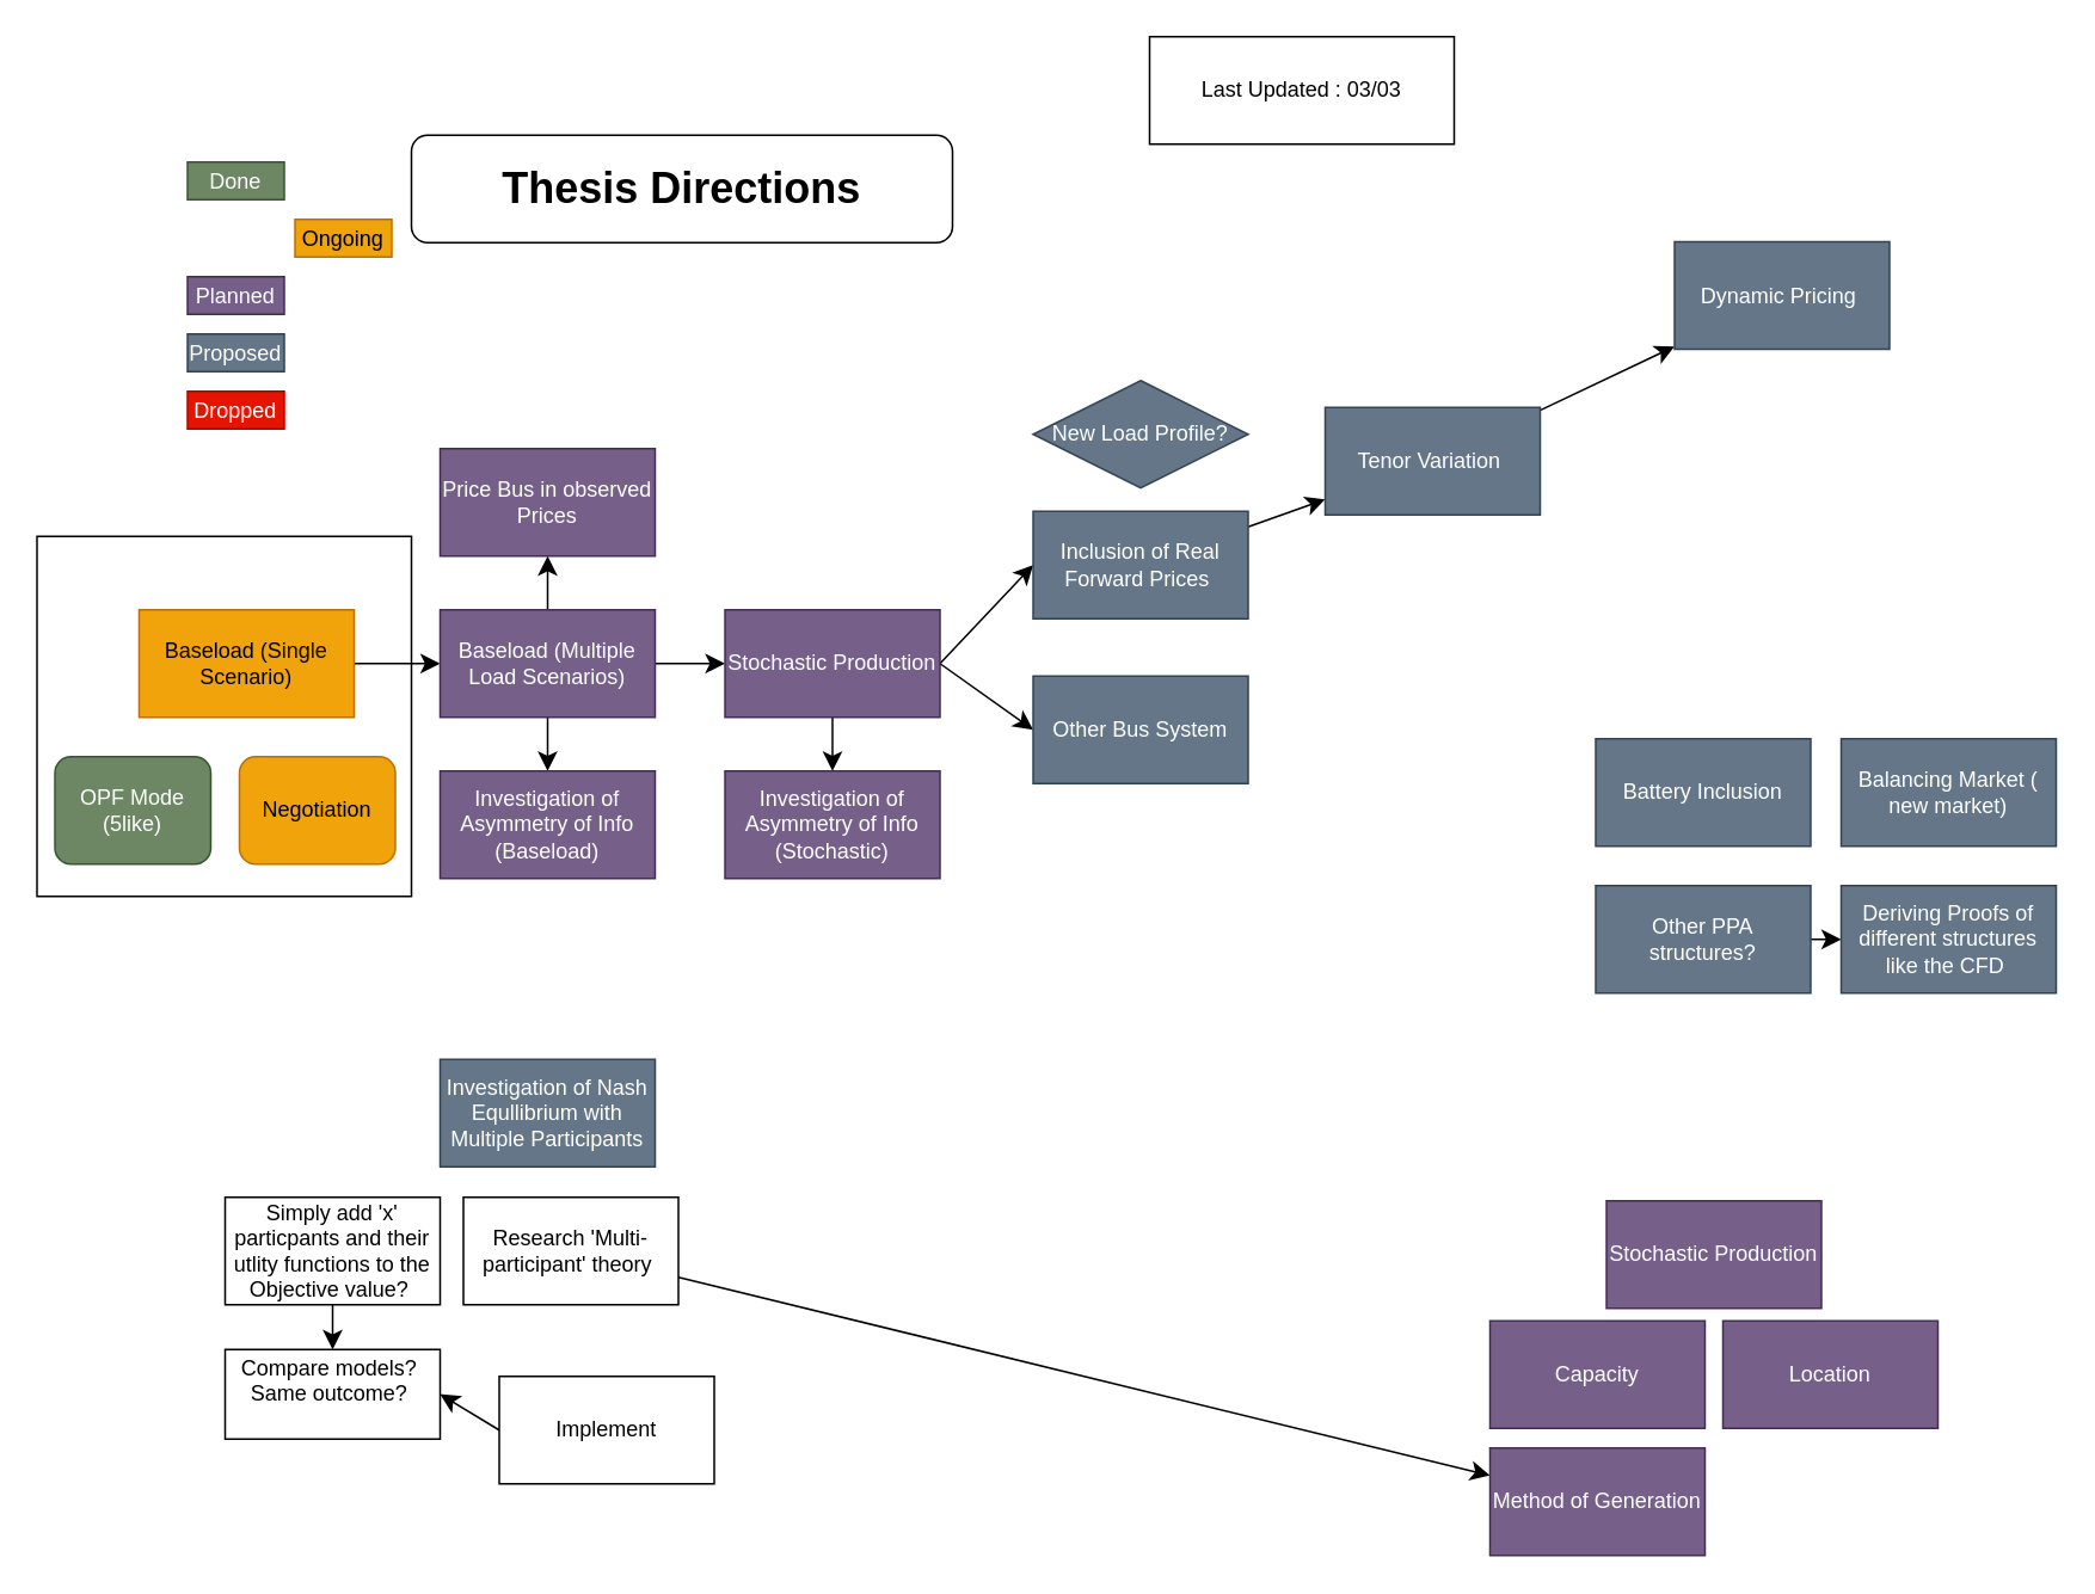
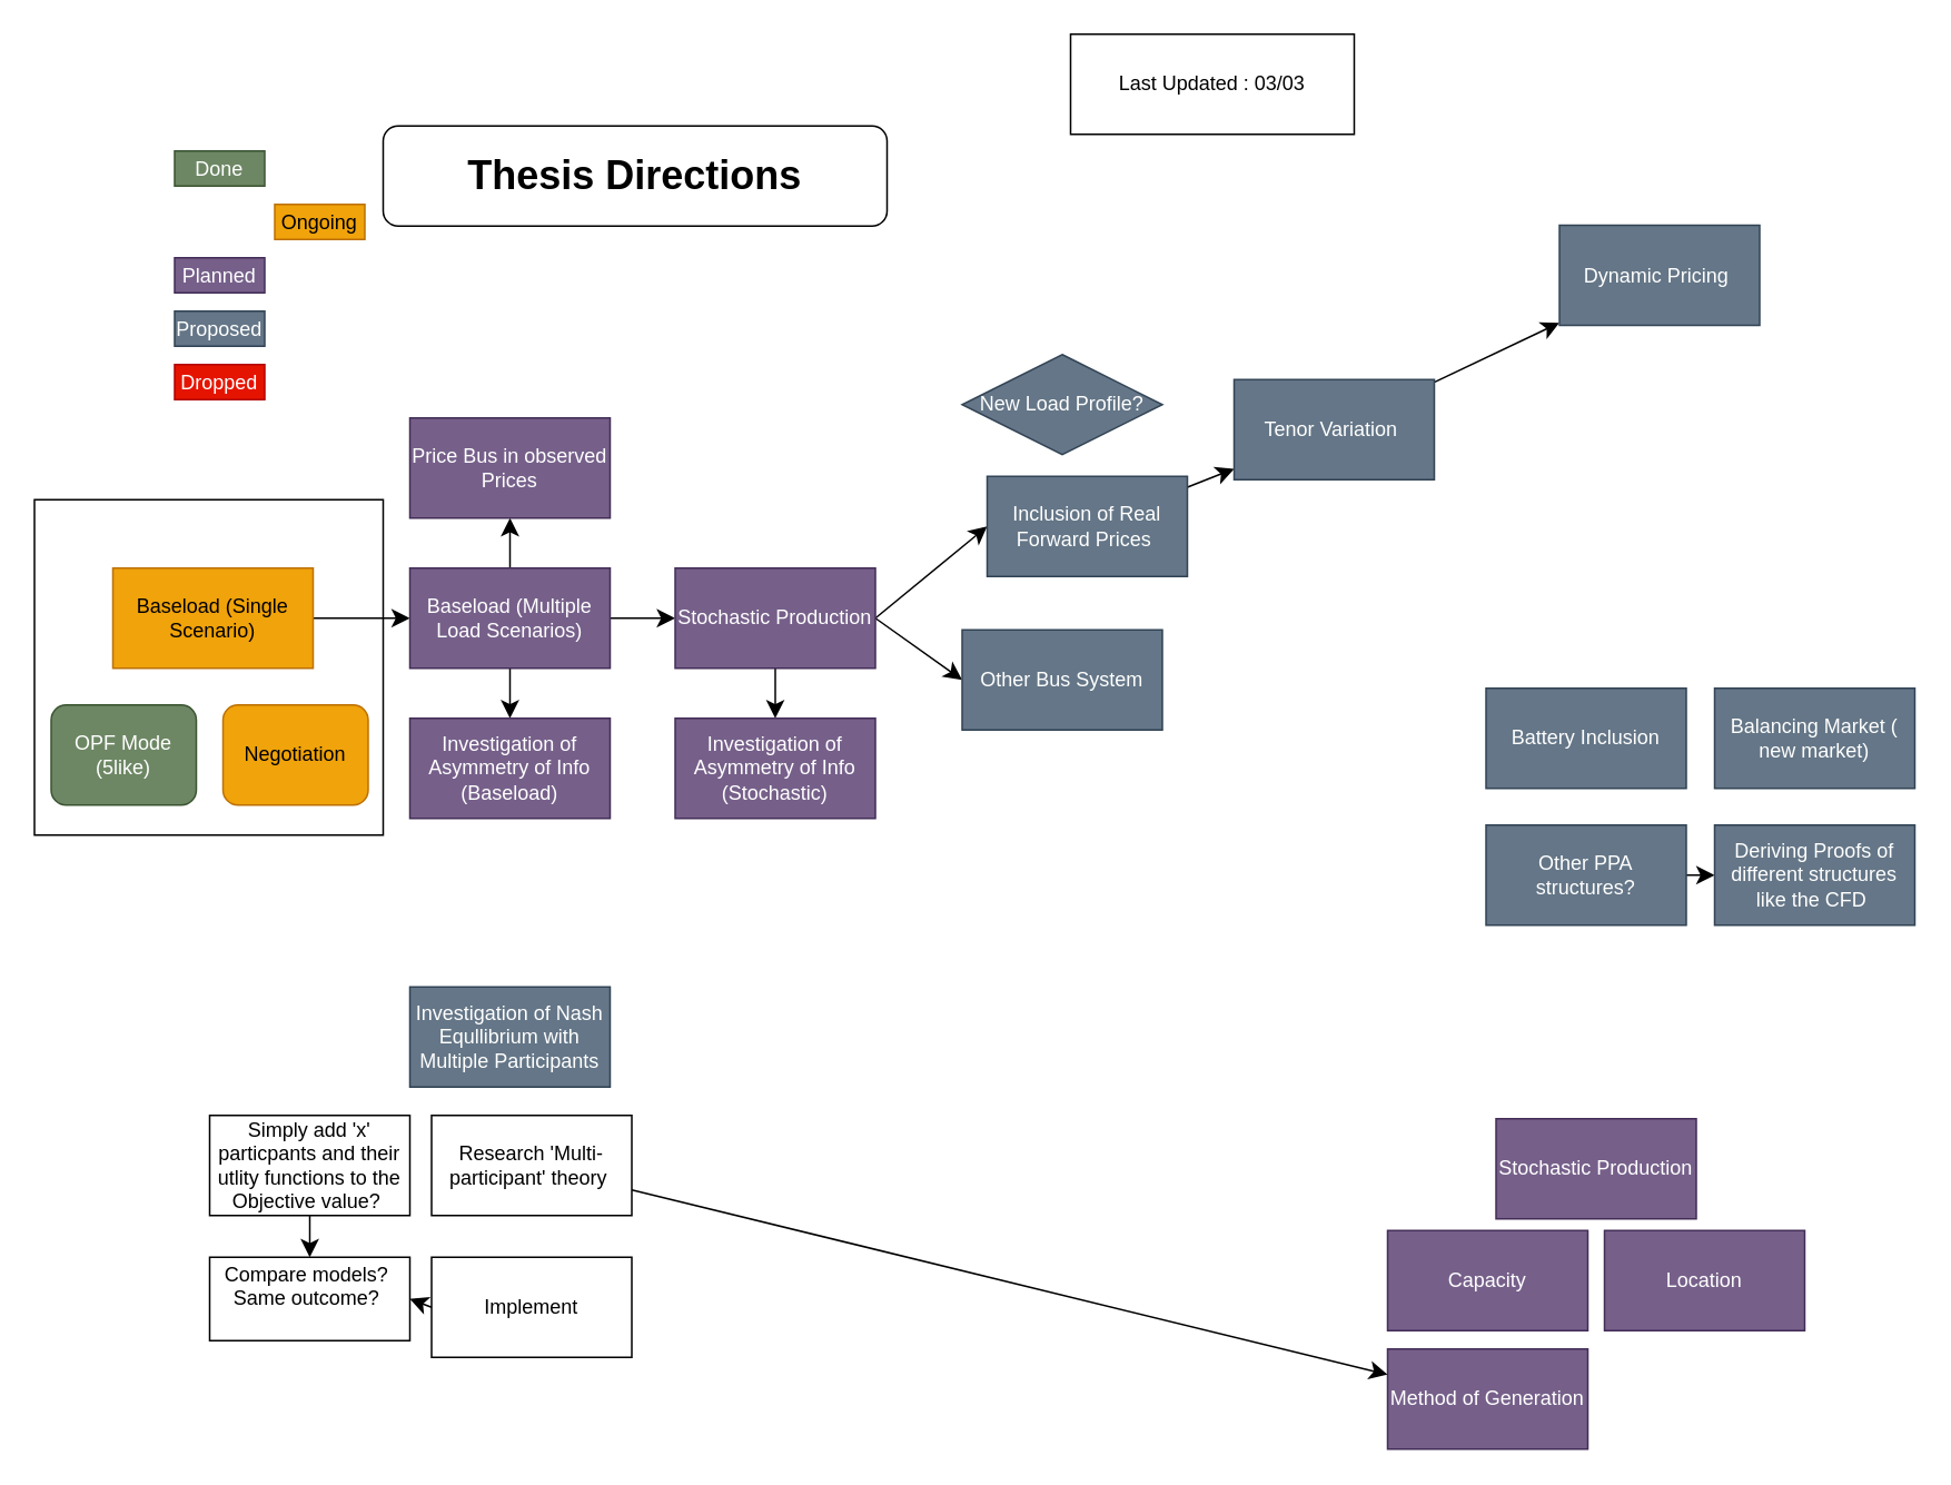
  <mxCell id="0" />
  <mxCell id="1" parent="0" />
  <mxCell id="2" value="" style="edgeStyle=none;curved=1;rounded=0;orthogonalLoop=1;jettySize=auto;html=1;fontSize=12;startSize=8;endSize=8;exitX=1;exitY=0.5;exitDx=0;exitDy=0;" parent="1" source="3" target="7" edge="1"><mxGeometry relative="1" as="geometry"><mxPoint x="210" y="436.091" as="sourcePoint" /></mxGeometry></mxCell>
- <mxCell id="3" value="Baseload (Single Scenario)" style="rounded=0;whiteSpace=wrap;html=1;fillColor=#f0a30a;strokeColor=#BD7000;fontColor=#000000;" parent="1" vertex="1"><mxGeometry x="77" y="340" width="120" height="60" as="geometry" /></mxCell>
+ <mxCell id="3" value="Baseload (Single Scenario)" style="rounded=0;whiteSpace=wrap;html=1;fillColor=#f0a30a;strokeColor=#BD7000;fontColor=#000000;" parent="1" vertex="1"><mxGeometry x="67" y="340" width="120" height="60" as="geometry" /></mxCell>
  <mxCell id="4" style="edgeStyle=none;curved=1;rounded=0;orthogonalLoop=1;jettySize=auto;html=1;exitX=1;exitY=0.5;exitDx=0;exitDy=0;entryX=0;entryY=0.5;entryDx=0;entryDy=0;fontSize=12;startSize=8;endSize=8;" parent="1" source="7" target="11" edge="1"><mxGeometry relative="1" as="geometry" /></mxCell>
  <mxCell id="5" value="" style="edgeStyle=none;curved=1;rounded=0;orthogonalLoop=1;jettySize=auto;html=1;fontSize=12;startSize=8;endSize=8;" parent="1" source="7" target="13" edge="1"><mxGeometry relative="1" as="geometry" /></mxCell>
  <mxCell id="6" value="" style="edgeStyle=none;curved=1;rounded=0;orthogonalLoop=1;jettySize=auto;html=1;fontSize=12;startSize=8;endSize=8;" parent="1" source="7" target="30" edge="1"><mxGeometry relative="1" as="geometry" /></mxCell>
  <mxCell id="7" value="Baseload (Multiple Load Scenarios)" style="rounded=0;whiteSpace=wrap;html=1;fillColor=#76608a;fontColor=#ffffff;strokeColor=#432D57;" parent="1" vertex="1"><mxGeometry x="245" y="340" width="120" height="60" as="geometry" /></mxCell>
  <mxCell id="8" style="edgeStyle=none;curved=1;rounded=0;orthogonalLoop=1;jettySize=auto;html=1;exitX=1;exitY=0.5;exitDx=0;exitDy=0;entryX=0;entryY=0.5;entryDx=0;entryDy=0;fontSize=12;startSize=8;endSize=8;" parent="1" source="11" target="19" edge="1"><mxGeometry relative="1" as="geometry" /></mxCell>
  <mxCell id="9" style="edgeStyle=none;curved=1;rounded=0;orthogonalLoop=1;jettySize=auto;html=1;exitX=1;exitY=0.5;exitDx=0;exitDy=0;entryX=0;entryY=0.5;entryDx=0;entryDy=0;fontSize=12;startSize=8;endSize=8;" parent="1" source="11" target="22" edge="1"><mxGeometry relative="1" as="geometry" /></mxCell>
  <mxCell id="10" value="" style="edgeStyle=none;curved=1;rounded=0;orthogonalLoop=1;jettySize=auto;html=1;fontSize=12;startSize=8;endSize=8;" parent="1" source="11" target="31" edge="1"><mxGeometry relative="1" as="geometry" /></mxCell>
  <mxCell id="11" value="Stochastic Production" style="rounded=0;whiteSpace=wrap;html=1;fillColor=#76608a;fontColor=#ffffff;strokeColor=#432D57;" parent="1" vertex="1"><mxGeometry x="404" y="340" width="120" height="60" as="geometry" /></mxCell>
  <mxCell id="12" value="" style="edgeStyle=none;curved=1;rounded=0;orthogonalLoop=1;jettySize=auto;html=1;fontSize=12;startSize=8;endSize=8;" parent="1" edge="1"><mxGeometry relative="1" as="geometry"><mxPoint x="696" y="406.967" as="sourcePoint" /></mxGeometry></mxCell>
  <mxCell id="13" value="Price Bus in observed Prices" style="rounded=0;whiteSpace=wrap;html=1;fillColor=#76608a;fontColor=#ffffff;strokeColor=#432D57;" parent="1" vertex="1"><mxGeometry x="245" y="250" width="120" height="60" as="geometry" /></mxCell>
  <mxCell id="14" value="Ongoing" style="rounded=0;whiteSpace=wrap;html=1;fillColor=#f0a30a;fontColor=#000000;strokeColor=#BD7000;" parent="1" vertex="1"><mxGeometry x="164" y="122" width="54" height="21" as="geometry" /></mxCell>
  <mxCell id="15" value="Done" style="rounded=0;whiteSpace=wrap;html=1;fillColor=#6d8764;fontColor=#ffffff;strokeColor=#3A5431;" parent="1" vertex="1"><mxGeometry x="104" y="90" width="54" height="21" as="geometry" /></mxCell>
  <mxCell id="16" value="Planned" style="rounded=0;whiteSpace=wrap;html=1;fillColor=#76608a;fontColor=#ffffff;strokeColor=#432D57;" parent="1" vertex="1"><mxGeometry x="104" y="154" width="54" height="21" as="geometry" /></mxCell>
  <mxCell id="17" value="Proposed" style="rounded=0;whiteSpace=wrap;html=1;fillColor=#647687;fontColor=#ffffff;strokeColor=#314354;" parent="1" vertex="1"><mxGeometry x="104" y="186" width="54" height="21" as="geometry" /></mxCell>
  <mxCell id="18" value="Dropped" style="rounded=0;whiteSpace=wrap;html=1;fillColor=#e51400;fontColor=#ffffff;strokeColor=#B20000;" parent="1" vertex="1"><mxGeometry x="104" y="218" width="54" height="21" as="geometry" /></mxCell>
  <mxCell id="19" value="Other Bus System" style="rounded=0;whiteSpace=wrap;html=1;fillColor=#647687;fontColor=#ffffff;strokeColor=#314354;" parent="1" vertex="1"><mxGeometry x="576" y="377" width="120" height="60" as="geometry" /></mxCell>
  <mxCell id="20" value="&lt;h1&gt;Thesis Directions&lt;/h1&gt;" style="rounded=1;whiteSpace=wrap;html=1;" parent="1" vertex="1"><mxGeometry x="229" y="75" width="302" height="60" as="geometry" /></mxCell>
  <mxCell id="21" value="" style="edgeStyle=none;curved=1;rounded=0;orthogonalLoop=1;jettySize=auto;html=1;fontSize=12;startSize=8;endSize=8;" parent="1" source="22" target="24" edge="1"><mxGeometry relative="1" as="geometry" /></mxCell>
- <mxCell id="22" value="Inclusion of Real Forward Prices&amp;nbsp;" style="rounded=0;whiteSpace=wrap;html=1;fillColor=#647687;fontColor=#ffffff;strokeColor=#314354;" parent="1" vertex="1"><mxGeometry x="576" y="285" width="120" height="60" as="geometry" /></mxCell>
+ <mxCell id="22" value="Inclusion of Real Forward Prices&amp;nbsp;" style="rounded=0;whiteSpace=wrap;html=1;fillColor=#647687;fontColor=#ffffff;strokeColor=#314354;" parent="1" vertex="1"><mxGeometry x="591" y="285" width="120" height="60" as="geometry" /></mxCell>
  <mxCell id="23" value="" style="edgeStyle=none;curved=1;rounded=0;orthogonalLoop=1;jettySize=auto;html=1;fontSize=12;startSize=8;endSize=8;" parent="1" source="24" target="26" edge="1"><mxGeometry relative="1" as="geometry" /></mxCell>
  <mxCell id="24" value="Tenor Variation&amp;nbsp;" style="rounded=0;whiteSpace=wrap;html=1;fillColor=#647687;fontColor=#ffffff;strokeColor=#314354;" parent="1" vertex="1"><mxGeometry x="739" y="227" width="120" height="60" as="geometry" /></mxCell>
  <mxCell id="25" value="Last Updated : 03/03" style="rounded=0;whiteSpace=wrap;html=1;" parent="1" vertex="1"><mxGeometry x="641" y="20" width="170" height="60" as="geometry" /></mxCell>
  <mxCell id="26" value="Dynamic Pricing&amp;nbsp;" style="rounded=0;whiteSpace=wrap;html=1;fillColor=#647687;fontColor=#ffffff;strokeColor=#314354;" parent="1" vertex="1"><mxGeometry x="934" y="134.5" width="120" height="60" as="geometry" /></mxCell>
  <mxCell id="27" style="edgeStyle=none;curved=1;rounded=0;orthogonalLoop=1;jettySize=auto;html=1;exitX=1;exitY=0.5;exitDx=0;exitDy=0;fontSize=12;startSize=8;endSize=8;" parent="1" source="28" target="37" edge="1"><mxGeometry relative="1" as="geometry" /></mxCell>
  <mxCell id="28" value="Other PPA structures?" style="rounded=0;whiteSpace=wrap;html=1;fillColor=#647687;fontColor=#ffffff;strokeColor=#314354;" parent="1" vertex="1"><mxGeometry x="890" y="494" width="120" height="60" as="geometry" /></mxCell>
  <mxCell id="29" value="Investigation of Nash Equllibrium with Multiple Participants" style="rounded=0;whiteSpace=wrap;html=1;fillColor=#647687;fontColor=#ffffff;strokeColor=#314354;" parent="1" vertex="1"><mxGeometry x="245" y="591" width="120" height="60" as="geometry" /></mxCell>
  <mxCell id="30" value="Investigation of Asymmetry of Info (Baseload)" style="rounded=0;whiteSpace=wrap;html=1;fillColor=#76608a;fontColor=#ffffff;strokeColor=#432D57;" parent="1" vertex="1"><mxGeometry x="245" y="430" width="120" height="60" as="geometry" /></mxCell>
  <mxCell id="31" value="Investigation of Asymmetry of Info (Stochastic)" style="rounded=0;whiteSpace=wrap;html=1;fillColor=#76608a;fontColor=#ffffff;strokeColor=#432D57;" parent="1" vertex="1"><mxGeometry x="404" y="430" width="120" height="60" as="geometry" /></mxCell>
  <mxCell id="32" value="Battery Inclusion" style="rounded=0;whiteSpace=wrap;html=1;fillColor=#647687;fontColor=#ffffff;strokeColor=#314354;" parent="1" vertex="1"><mxGeometry x="890" y="412" width="120" height="60" as="geometry" /></mxCell>
  <mxCell id="33" value="Balancing Market ( new market)" style="rounded=0;whiteSpace=wrap;html=1;fillColor=#647687;fontColor=#ffffff;strokeColor=#314354;" parent="1" vertex="1"><mxGeometry x="1027" y="412" width="120" height="60" as="geometry" /></mxCell>
  <mxCell id="34" value="OPF Mode (5like)" style="rounded=1;whiteSpace=wrap;html=1;fillColor=#6d8764;fontColor=#ffffff;strokeColor=#3A5431;" parent="1" vertex="1"><mxGeometry x="30" y="422" width="87" height="60" as="geometry" /></mxCell>
  <mxCell id="35" value="Negotiation" style="rounded=1;whiteSpace=wrap;html=1;fillColor=#f0a30a;fontColor=#000000;strokeColor=#BD7000;" parent="1" vertex="1"><mxGeometry x="133" y="422" width="87" height="60" as="geometry" /></mxCell>
  <mxCell id="36" value="" style="rounded=0;whiteSpace=wrap;html=1;fillColor=none;" parent="1" vertex="1"><mxGeometry x="20" y="299" width="209" height="201" as="geometry" /></mxCell>
  <mxCell id="37" value="Deriving Proofs of different structures like the CFD&amp;nbsp;" style="rounded=0;whiteSpace=wrap;html=1;fillColor=#647687;fontColor=#ffffff;strokeColor=#314354;" parent="1" vertex="1"><mxGeometry x="1027" y="494" width="120" height="60" as="geometry" /></mxCell>
  <mxCell id="38" value="New Load Profile?" style="rhombus;whiteSpace=wrap;html=1;fillColor=#647687;fontColor=#ffffff;strokeColor=#314354;" parent="1" vertex="1"><mxGeometry x="576" y="212" width="120" height="60" as="geometry" /></mxCell>
  <mxCell id="39" value="Stochastic Production" style="rounded=0;whiteSpace=wrap;html=1;fillColor=#76608a;fontColor=#ffffff;strokeColor=#432D57;" parent="1" vertex="1"><mxGeometry x="896" y="670" width="120" height="60" as="geometry" /></mxCell>
  <mxCell id="40" value="Capacity" style="rounded=0;whiteSpace=wrap;html=1;fillColor=#76608a;fontColor=#ffffff;strokeColor=#432D57;" parent="1" vertex="1"><mxGeometry x="831" y="737" width="120" height="60" as="geometry" /></mxCell>
  <mxCell id="41" value="Location" style="rounded=0;whiteSpace=wrap;html=1;fillColor=#76608a;fontColor=#ffffff;strokeColor=#432D57;" parent="1" vertex="1"><mxGeometry x="961" y="737" width="120" height="60" as="geometry" /></mxCell>
  <mxCell id="42" value="Method of Generation" style="rounded=0;whiteSpace=wrap;html=1;fillColor=#76608a;fontColor=#ffffff;strokeColor=#432D57;" parent="1" vertex="1"><mxGeometry x="831" y="808" width="120" height="60" as="geometry" /></mxCell>
  <mxCell id="43" value="" style="edgeStyle=none;curved=1;rounded=0;orthogonalLoop=1;jettySize=auto;html=1;fontSize=12;startSize=8;endSize=8;" edge="1" parent="1" source="44" target="49"><mxGeometry relative="1" as="geometry" /></mxCell>
  <mxCell id="44" value="Simply add 'x' particpants and their utlity functions to the Objective value?&amp;nbsp;" style="rounded=0;whiteSpace=wrap;html=1;" vertex="1" parent="1"><mxGeometry x="125" y="668" width="120" height="60" as="geometry" /></mxCell>
  <mxCell id="45" value="" style="edgeStyle=none;curved=1;rounded=0;orthogonalLoop=1;jettySize=auto;html=1;fontSize=12;startSize=8;endSize=8;" edge="1" parent="1" source="46" target="42"><mxGeometry relative="1" as="geometry" /></mxCell>
  <mxCell id="46" value="Research 'Multi-participant' theory&amp;nbsp;" style="rounded=0;whiteSpace=wrap;html=1;" vertex="1" parent="1"><mxGeometry x="258" y="668" width="120" height="60" as="geometry" /></mxCell>
  <mxCell id="47" style="edgeStyle=none;curved=1;rounded=0;orthogonalLoop=1;jettySize=auto;html=1;exitX=0;exitY=0.5;exitDx=0;exitDy=0;entryX=1;entryY=0.5;entryDx=0;entryDy=0;fontSize=12;startSize=8;endSize=8;" edge="1" parent="1" source="48" target="49"><mxGeometry relative="1" as="geometry" /></mxCell>
- <mxCell id="48" value="Implement" style="rounded=0;whiteSpace=wrap;html=1;" vertex="1" parent="1"><mxGeometry x="278" y="768" width="120" height="60" as="geometry" /></mxCell>
+ <mxCell id="48" value="Implement" style="rounded=0;whiteSpace=wrap;html=1;" vertex="1" parent="1"><mxGeometry x="258" y="753" width="120" height="60" as="geometry" /></mxCell>
  <mxCell id="49" value="Compare models?&amp;nbsp;&lt;br&gt;Same outcome?&amp;nbsp;&lt;div&gt;&lt;br/&gt;&lt;/div&gt;" style="rounded=0;whiteSpace=wrap;html=1;" vertex="1" parent="1"><mxGeometry x="125" y="753" width="120" height="50" as="geometry" /></mxCell>
